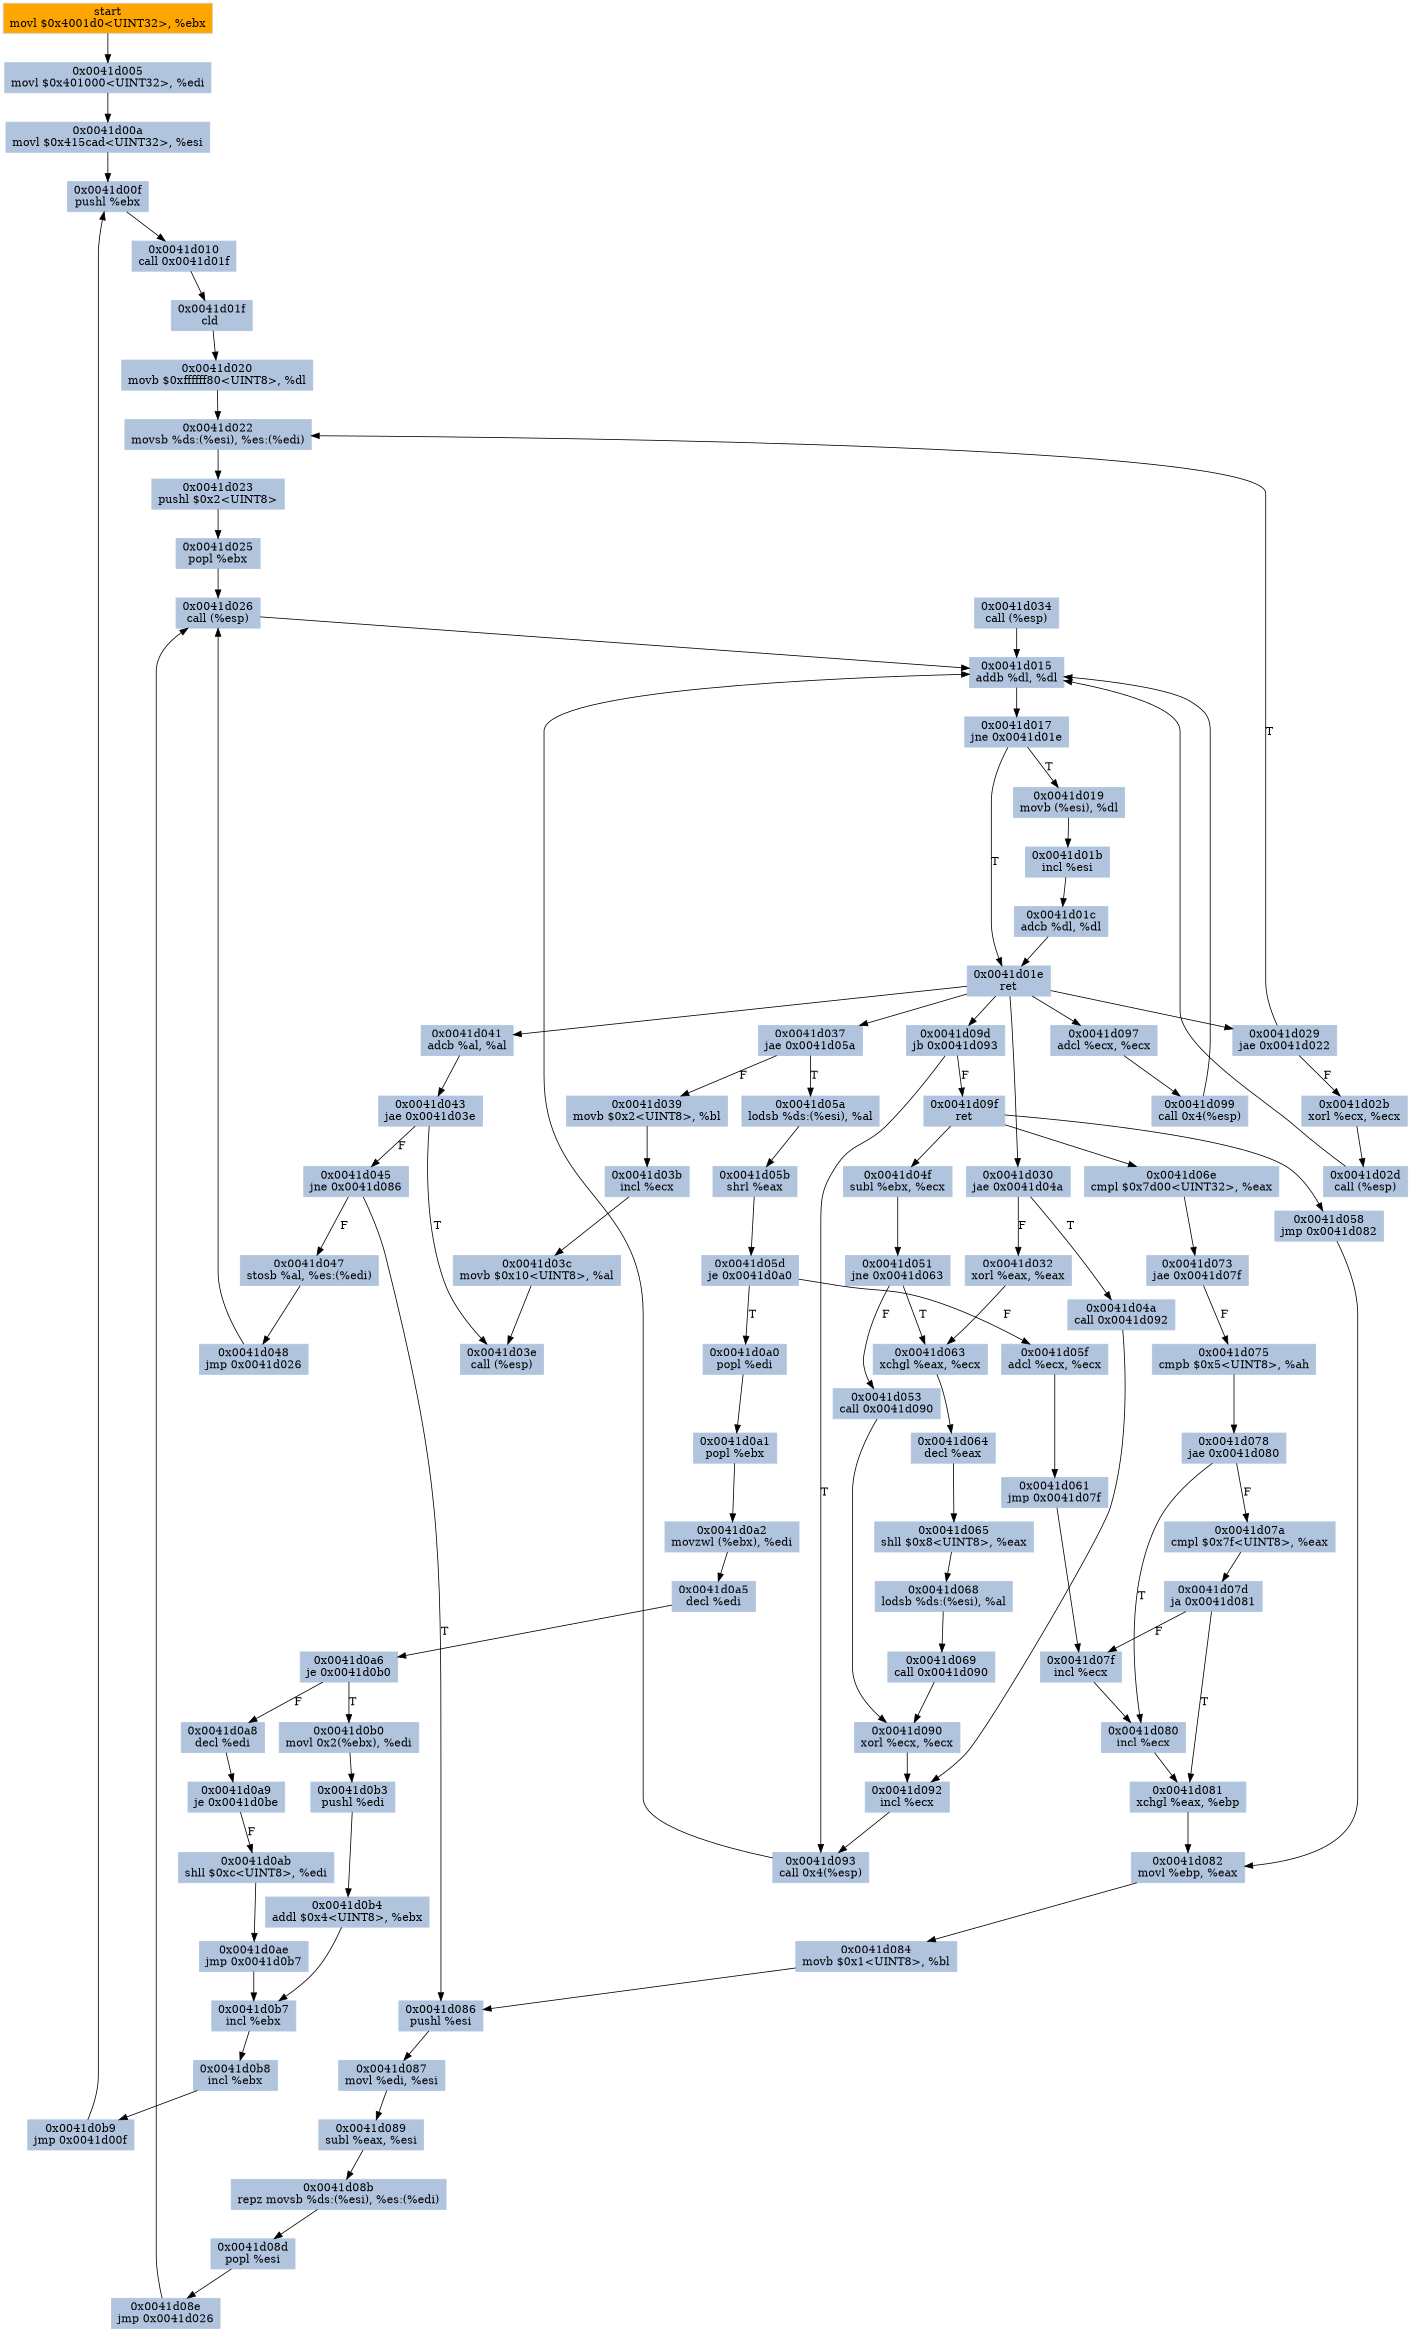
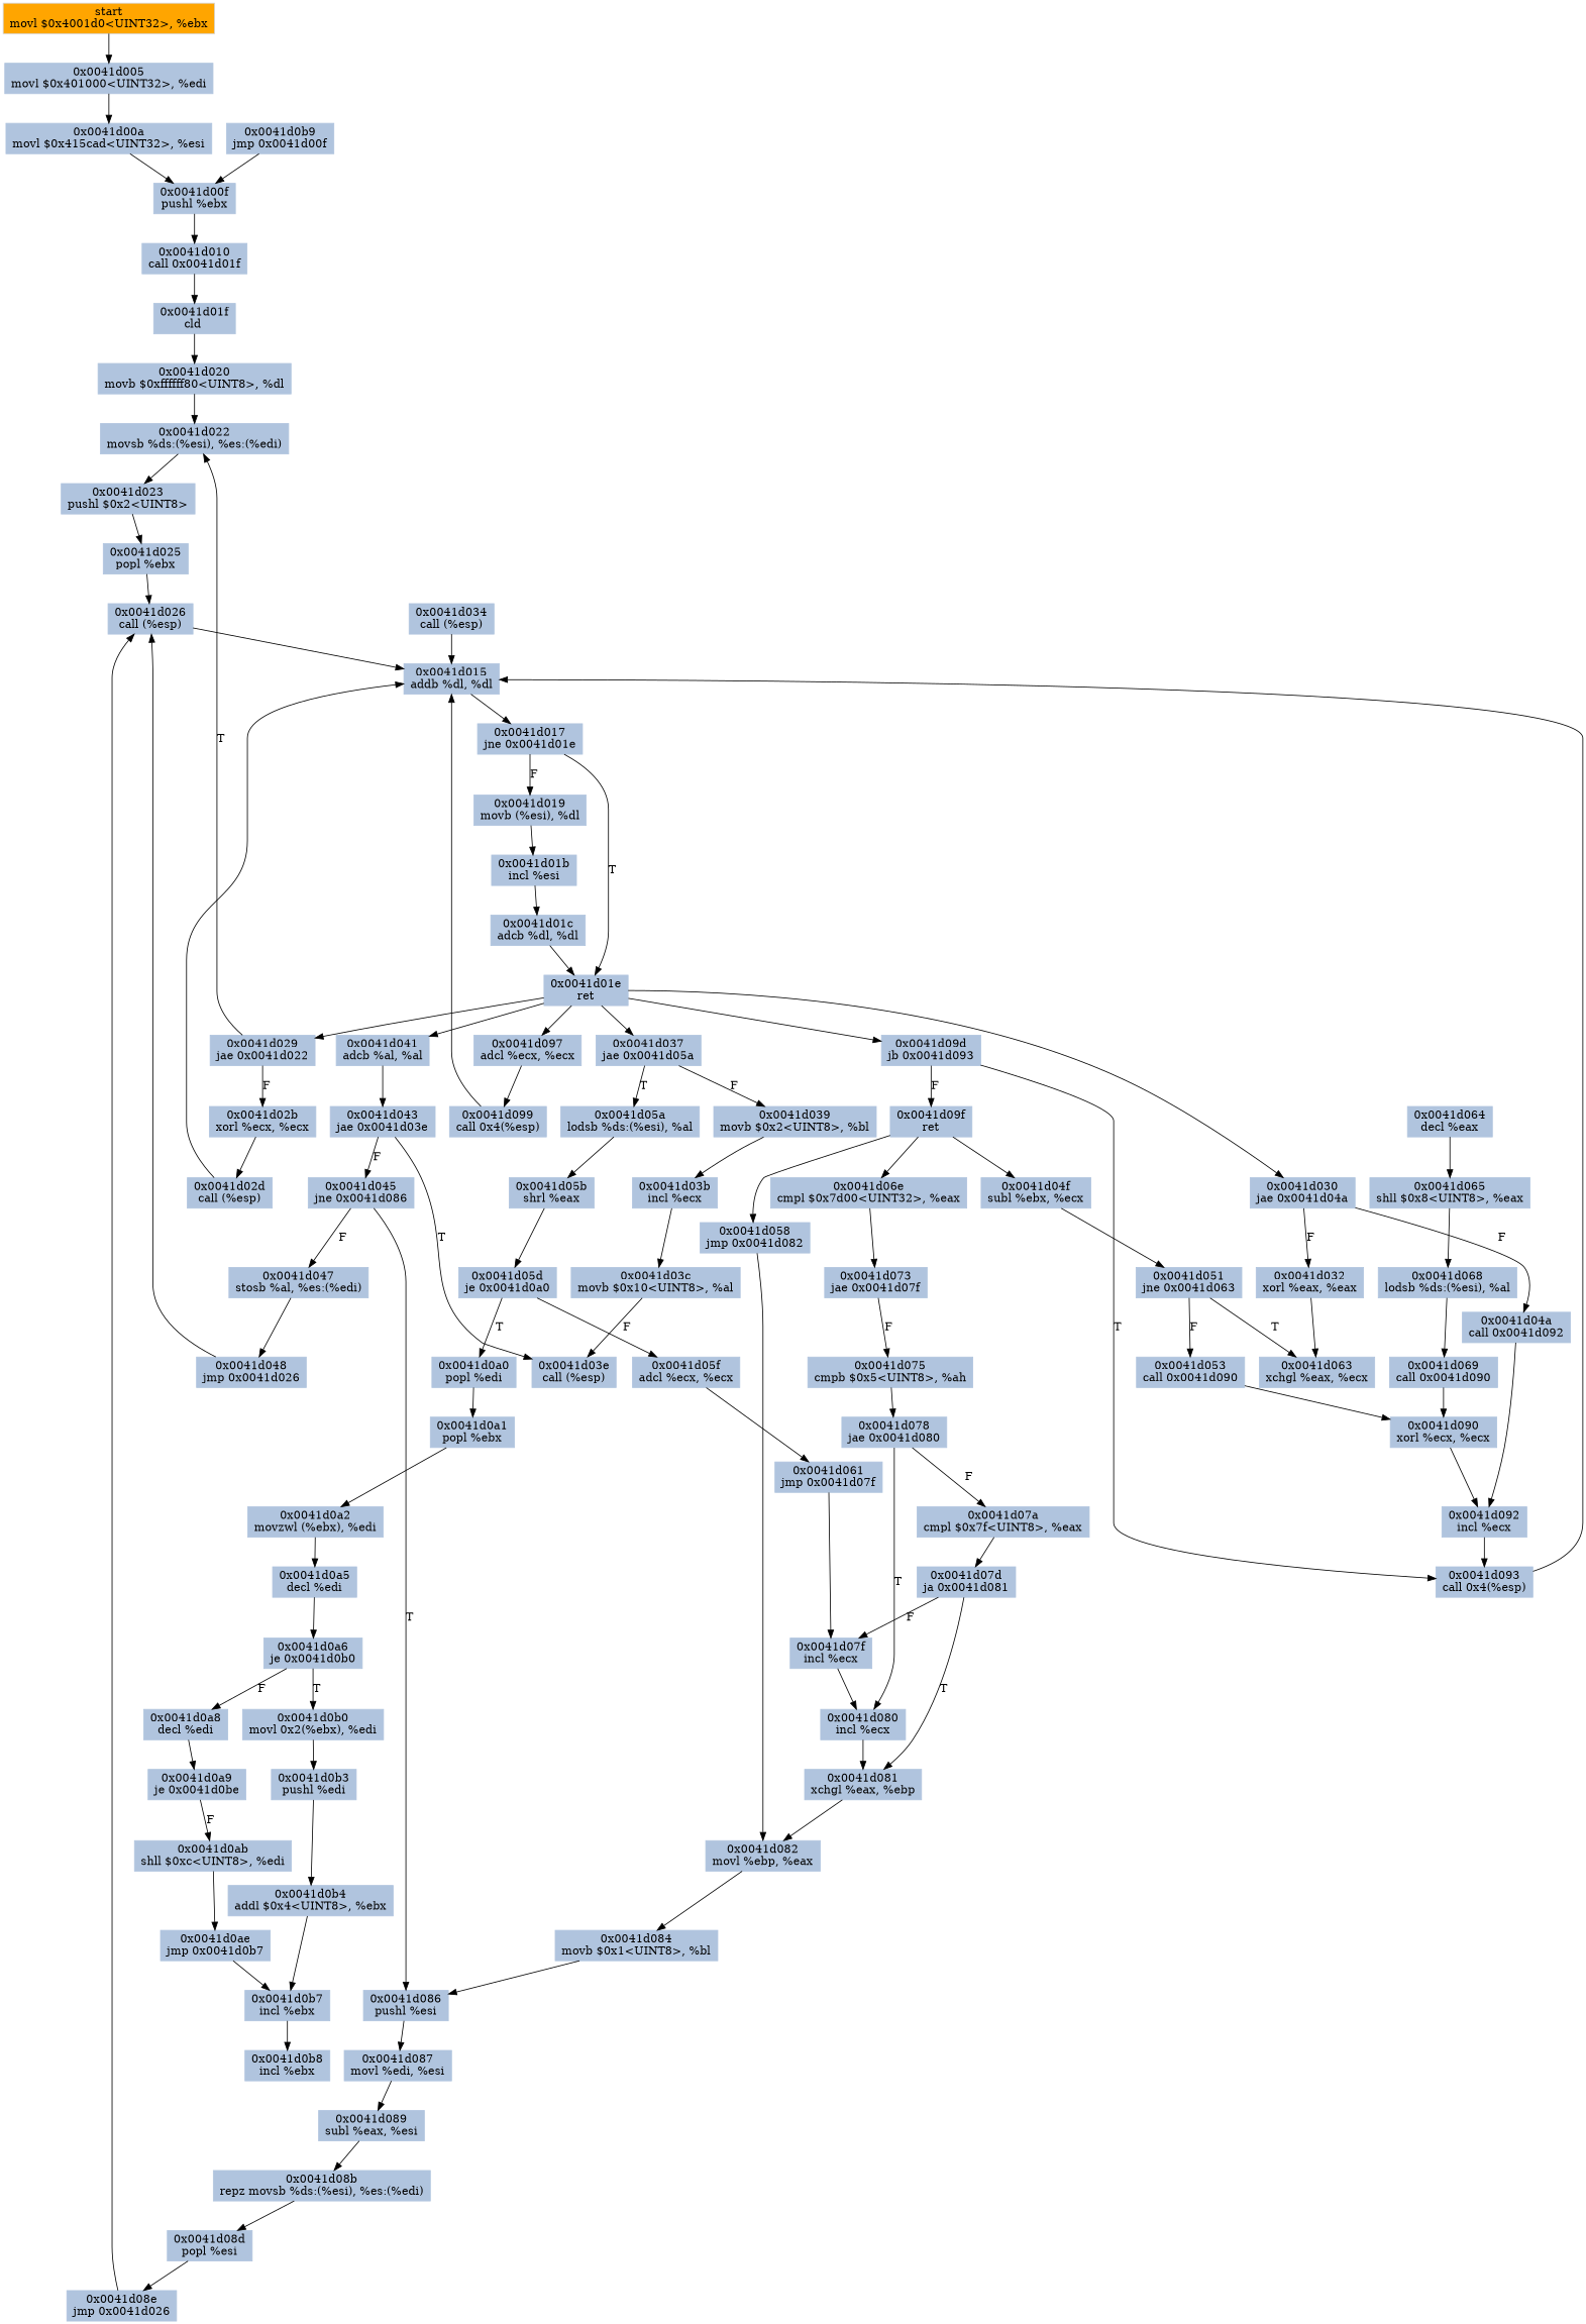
  digraph {
    node [color=lightsteelblue fillcolor=lightsteelblue shape=rectangle style=filled]
    edge [color="#000000"]
    n1 [color=lightgrey fillcolor=orange label="start\nmovl $0x4001d0<UINT32>, %ebx"]
    n2 [label="0x0041d005\nmovl $0x401000<UINT32>, %edi"]
    n3 [label="0x0041d00a\nmovl $0x415cad<UINT32>, %esi"]
    n4 [label="0x0041d00f\npushl %ebx"]
    n5 [label="0x0041d010\ncall 0x0041d01f"]
    n6 [label="0x0041d01f\ncld "]
    n7 [label="0x0041d020\nmovb $0xffffff80<UINT8>, %dl"]
    n8 [label="0x0041d022\nmovsb %ds:(%esi), %es:(%edi)"]
    n9 [label="0x0041d023\npushl $0x2<UINT8>"]
    n10 [label="0x0041d025\npopl %ebx"]
    n11 [label="0x0041d026\ncall (%esp)"]
    n12 [label="0x0041d015\naddb %dl, %dl"]
    n13 [label="0x0041d017\njne 0x0041d01e"]
    n14 [label="0x0041d019\nmovb (%esi), %dl"]
    n15 [label="0x0041d01e\nret"]
    n16 [label="0x0041d01b\nincl %esi"]
    n17 [label="0x0041d029\njae 0x0041d022"]
    n18 [label="0x0041d030\njae 0x0041d04a"]
    n19 [label="0x0041d037\njae 0x0041d05a"]
    n20 [label="0x0041d041\nadcb %al, %al"]
    n21 [label="0x0041d097\nadcl %ecx, %ecx"]
    n22 [label="0x0041d09d\njb 0x0041d093"]
    n23 [label="0x0041d01c\nadcb %dl, %dl"]
    n24 [label="0x0041d02b\nxorl %ecx, %ecx"]
    n25 [label="0x0041d032\nxorl %eax, %eax"]
    n26 [label="0x0041d04a\ncall 0x0041d092"]
    n27 [label="0x0041d039\nmovb $0x2<UINT8>, %bl"]
    n28 [label="0x0041d05a\nlodsb %ds:(%esi), %al"]
    n29 [label="0x0041d043\njae 0x0041d03e"]
    n30 [label="0x0041d099\ncall 0x4(%esp)"]
    n31 [label="0x0041d093\ncall 0x4(%esp)"]
    n32 [label="0x0041d09f\nret"]
    n33 [label="0x0041d02d\ncall (%esp)"]
    n34 [label="0x0041d063\nxchgl %eax, %ecx"]
    n35 [label="0x0041d092\nincl %ecx"]
    n36 [label="0x0041d034\ncall (%esp)"]
    n37 [label="0x0041d03b\nincl %ecx"]
    n38 [label="0x0041d05b\nshrl %eax"]
    n39 [label="0x0041d03c\nmovb $0x10<UINT8>, %al"]
    n40 [label="0x0041d03e\ncall (%esp)"]
    n41 [label="0x0041d045\njne 0x0041d086"]
    n42 [label="0x0041d047\nstosb %al, %es:(%edi)"]
    n43 [label="0x0041d086\npushl %esi"]
    n44 [label="0x0041d048\njmp 0x0041d026"]
    n45 [label="0x0041d087\nmovl %edi, %esi"]
    n46 [label="0x0041d05d\nje 0x0041d0a0"]
    n47 [label="0x0041d05f\nadcl %ecx, %ecx"]
    n48 [label="0x0041d0a0\npopl %edi"]
    n49 [label="0x0041d061\njmp 0x0041d07f"]
    n50 [label="0x0041d0a1\npopl %ebx"]
    n51 [label="0x0041d07f\nincl %ecx"]
    n52 [label="0x0041d080\nincl %ecx"]
    n53 [label="0x0041d081\nxchgl %eax, %ebp"]
    n54 [label="0x0041d082\nmovl %ebp, %eax"]
    n55 [label="0x0041d084\nmovb $0x1<UINT8>, %bl"]
    n56 [label="0x0041d089\nsubl %eax, %esi"]
    n57 [label="0x0041d08b\nrepz movsb %ds:(%esi), %es:(%edi)"]
    n58 [label="0x0041d08d\npopl %esi"]
    n59 [label="0x0041d08e\njmp 0x0041d026"]
    n60 [label="0x0041d04f\nsubl %ebx, %ecx"]
    n61 [label="0x0041d058\njmp 0x0041d082"]
    n62 [label="0x0041d06e\ncmpl $0x7d00<UINT32>, %eax"]
    n63 [label="0x0041d051\njne 0x0041d063"]
    n64 [label="0x0041d073\njae 0x0041d07f"]
    n65 [label="0x0041d053\ncall 0x0041d090"]
    n66 [label="0x0041d090\nxorl %ecx, %ecx"]
    n67 [label="0x0041d064\ndecl %eax"]
    n68 [label="0x0041d065\nshll $0x8<UINT8>, %eax"]
    n69 [label="0x0041d068\nlodsb %ds:(%esi), %al"]
    n70 [label="0x0041d069\ncall 0x0041d090"]
    n71 [label="0x0041d075\ncmpb $0x5<UINT8>, %ah"]
    n72 [label="0x0041d078\njae 0x0041d080"]
    n73 [label="0x0041d07a\ncmpl $0x7f<UINT8>, %eax"]
    n74 [label="0x0041d07d\nja 0x0041d081"]
    n75 [label="0x0041d0a2\nmovzwl (%ebx), %edi"]
    n76 [label="0x0041d0a5\ndecl %edi"]
    n77 [label="0x0041d0a6\nje 0x0041d0b0"]
    n78 [label="0x0041d0a8\ndecl %edi"]
    n79 [label="0x0041d0b0\nmovl 0x2(%ebx), %edi"]
    n80 [label="0x0041d0a9\nje 0x0041d0be"]
    n81 [label="0x0041d0b3\npushl %edi"]
    n82 [label="0x0041d0ab\nshll $0xc<UINT8>, %edi"]
    n83 [label="0x0041d0ae\njmp 0x0041d0b7"]
    n84 [label="0x0041d0b7\nincl %ebx"]
    n85 [label="0x0041d0b8\nincl %ebx"]
    n86 [label="0x0041d0b9\njmp 0x0041d00f"]
    n87 [label="0x0041d0b4\naddl $0x4<UINT8>, %ebx"]
    n1 -> n2
    n2 -> n3
    n3 -> n4
    n4 -> n5
    n5 -> n6
    n6 -> n7
    n7 -> n8
    n8 -> n9
    n9 -> n10
    n10 -> n11
    n11 -> n12
    n12 -> n13
-   n13 -> n14 [label=T]
+   n13 -> n14 [label=F]
    n13 -> n15 [label=T]
    n14 -> n16
    n15 -> n17
    n15 -> n18
    n15 -> n19
    n15 -> n20
    n15 -> n21
    n15 -> n22
    n16 -> n23
    n17 -> n8 [label=T]
    n17 -> n24 [label=F]
    n18 -> n25 [label=F]
-   n18 -> n26 [label=T]
+   n18 -> n26 [label=F]
    n19 -> n27 [label=F]
    n19 -> n28 [label=T]
    n20 -> n29
    n21 -> n30
    n22 -> n31 [label=T]
    n22 -> n32 [label=F]
    n23 -> n15
    n24 -> n33
    n25 -> n34
    n26 -> n35
    n27 -> n37
    n28 -> n38
    n29 -> n40 [label=T]
    n29 -> n41 [label=F]
    n30 -> n12
    n31 -> n12
    n32 -> n60
    n32 -> n61
    n32 -> n62
    n33 -> n12
-   n34 -> n67
    n35 -> n31
    n36 -> n12
    n37 -> n39
    n38 -> n46
    n39 -> n40
    n41 -> n42 [label=F]
    n41 -> n43 [label=T]
    n42 -> n44
    n43 -> n45
    n44 -> n11
    n45 -> n56
    n46 -> n47 [label=F]
    n46 -> n48 [label=T]
    n47 -> n49
    n48 -> n50
    n49 -> n51
    n50 -> n75
    n51 -> n52
    n52 -> n53
    n53 -> n54
    n54 -> n55
    n55 -> n43
    n56 -> n57
    n57 -> n58
    n58 -> n59
    n59 -> n11
    n60 -> n63
    n61 -> n54
    n62 -> n64
    n63 -> n34 [label=T]
    n63 -> n65 [label=F]
    n64 -> n71 [label=F]
    n65 -> n66
    n66 -> n35
    n67 -> n68
    n68 -> n69
    n69 -> n70
    n70 -> n66
    n71 -> n72
    n72 -> n52 [label=T]
    n72 -> n73 [label=F]
    n73 -> n74
    n74 -> n51 [label=F]
    n74 -> n53 [label=T]
    n75 -> n76
    n76 -> n77
    n77 -> n78 [label=F]
    n77 -> n79 [label=T]
    n78 -> n80
    n79 -> n81
    n80 -> n82 [label=F]
    n81 -> n87
    n82 -> n83
    n83 -> n84
    n84 -> n85
-   n85 -> n86
    n86 -> n4
    n87 -> n84
  }
